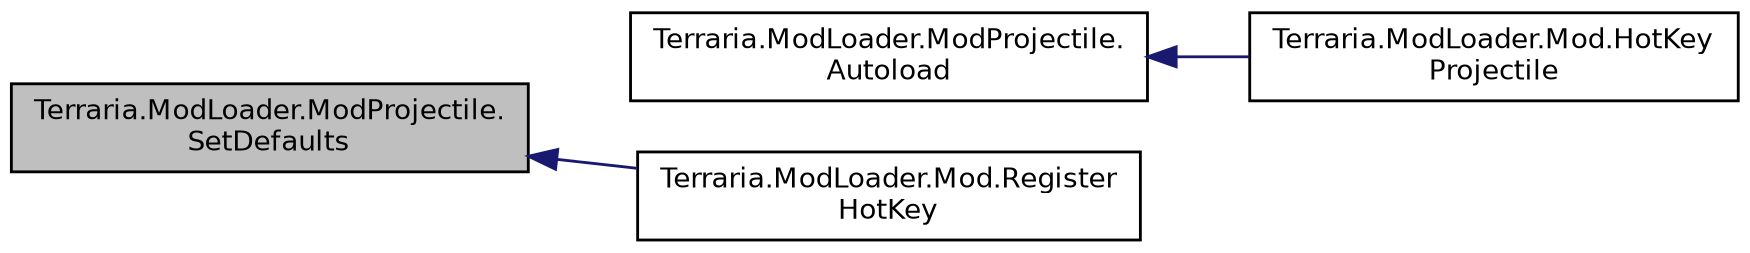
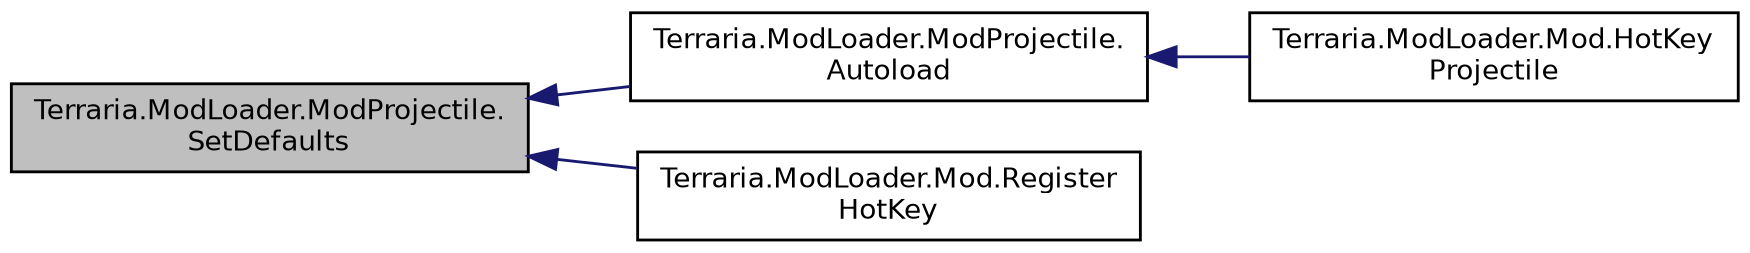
  digraph {
    rankdir=LR
    node [color=black fillcolor=white fontname=Helvetica fontsize=10 shape=record style=filled]
    edge [color=midnightblue dir=back fontname=Helvetica fontsize=10 labelfontname=Helvetica labelfontsize=10 style=solid]
    n1 [fillcolor=grey75 fontcolor=black height=0.2 label="Terraria.ModLoader.ModProjectile.\lSetDefaults" width=0.4]
    n2 [height=0.2 label="Terraria.ModLoader.ModProjectile.\lAutoload" width=0.4]
    n3 [height=0.2 label="Terraria.ModLoader.Mod.Register\lHotKey" width=0.4]
    n4 [height=0.2 label="Terraria.ModLoader.Mod.HotKey\lProjectile" width=0.4]
+   n1 -> n2
    n1 -> n3
    n2 -> n4
  }
